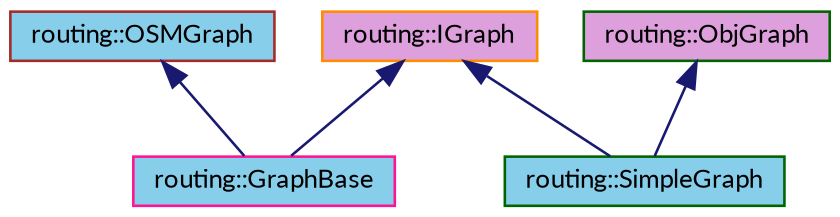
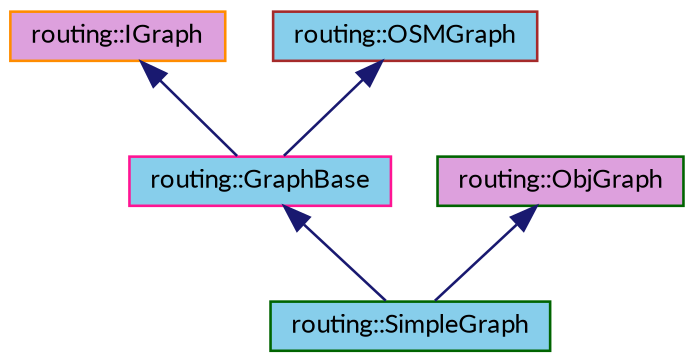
  digraph {
    fontname=Lato
    node [color=darkgreen fillcolor=skyblue fontname=Lato fontsize=10 shape=record style=filled]
    edge [color=midnightblue dir=back fontname=Lato fontsize=10 labelfontname=Helvetica labelfontsize=10 style=solid]
    n1 [color=darkorange fillcolor=plum fontcolor=black height=0.2 label="routing::IGraph" width=0.4]
    n2 [color=deeppink height=0.2 label="routing::GraphBase" width=0.4]
    n3 [height=0.2 label="routing::SimpleGraph" width=0.4]
    n4 [color=brown height=0.2 label="routing::OSMGraph" width=0.4]
    n5 [fillcolor=plum height=0.2 label="routing::ObjGraph" width=0.4]
    n1 -> n2
-   n1 -> n3
+   n2 -> n3
    n4 -> n2
    n5 -> n3
  }
